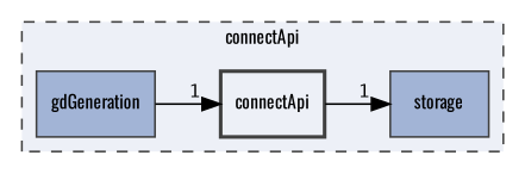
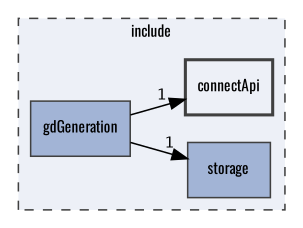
  digraph {
    compound=true
    fontname=Oswald
    rankdir=LR
    node [color=grey25 fillcolor="#a2b4d6" fontname=Oswald fontsize=10 shape=box style="filled,"]
    edge [fontname=Oswald fontsize=10 headlabel=1 labeldistance=1.5 labelfontname=Helvetica labelfontsize=10]
    n1 [label=storage]
    n2 [label=gdGeneration]
    n3 [fillcolor="#edf0f7" label=connectApi style="filled,bold,"]
    subgraph cluster_1 {
      bgcolor="#edf0f7"
      fontsize=10
-     label=connectApi
+     label=include
      pencolor=grey25
      style="filled,dashed,"
      n1
      n2
      n3
    }
    n2 -> n3
-   n3 -> n1
+   n2 -> n1
  }
